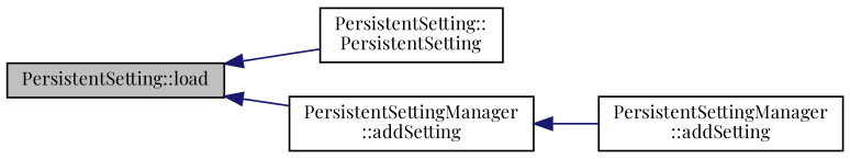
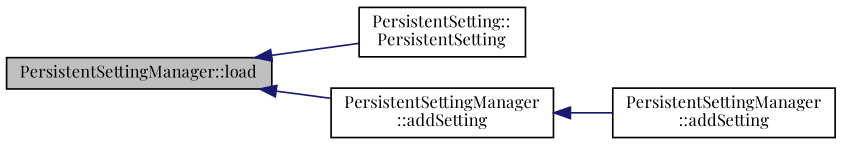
  digraph {
    rankdir=LR
    fontname="Playfair Display"
    node [color=black fillcolor=white fontname="Playfair Display" fontsize=10 shape=record style=filled]
    edge [color=midnightblue dir=back fontname="Playfair Display" fontsize=10 labelfontname=Helvetica labelfontsize=10 style=solid]
-   n1 [fillcolor=grey75 fontcolor=black height=0.2 label="PersistentSetting::load" width=0.4]
+   n1 [fillcolor=grey75 fontcolor=black height=0.2 label="PersistentSettingManager::load" width=0.4]
    n2 [height=0.2 label="PersistentSetting::\lPersistentSetting" width=0.4]
    n3 [height=0.2 label="PersistentSettingManager\l::addSetting" width=0.4]
    n4 [height=0.2 label="PersistentSettingManager\l::addSetting" width=0.4]
    n1 -> n2
    n1 -> n3
    n3 -> n4
  }
